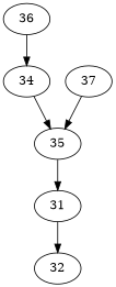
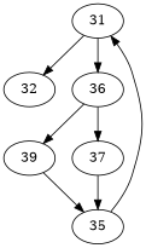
  digraph {
    edge [action=0]
    31
    32
    36
-   34
+   34 [label=39]
    35
    37
    31 -> 32
+   31 -> 36
    36 -> 34
+   36 -> 37
    34 -> 35
    35 -> 31
    37 -> 35
  }
